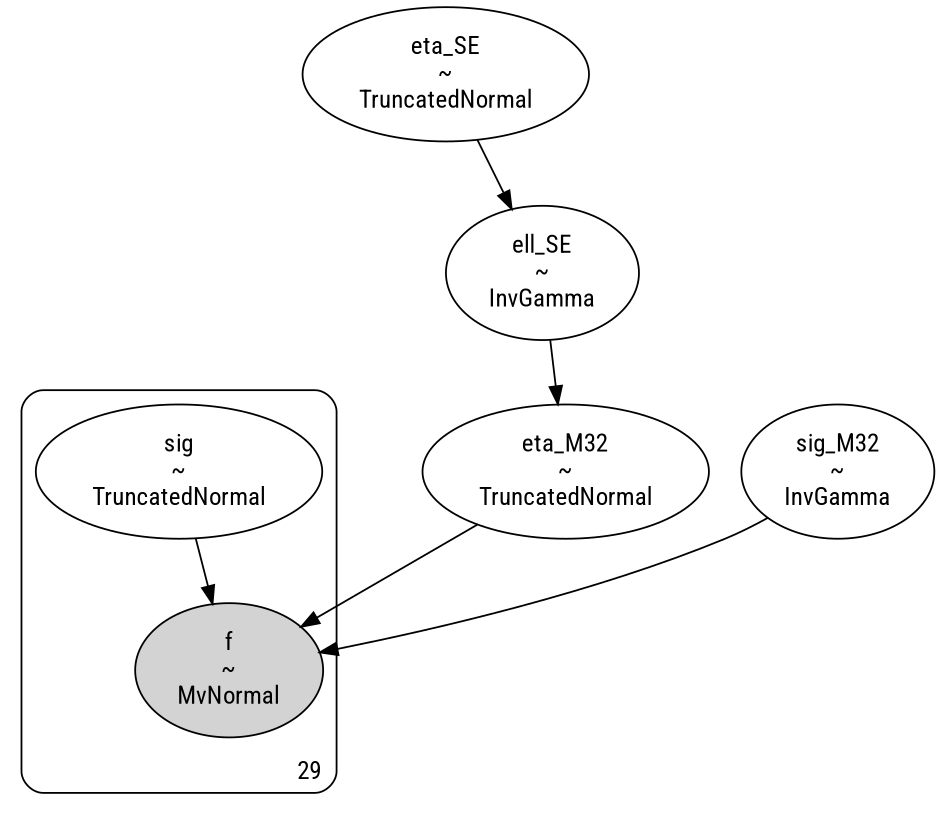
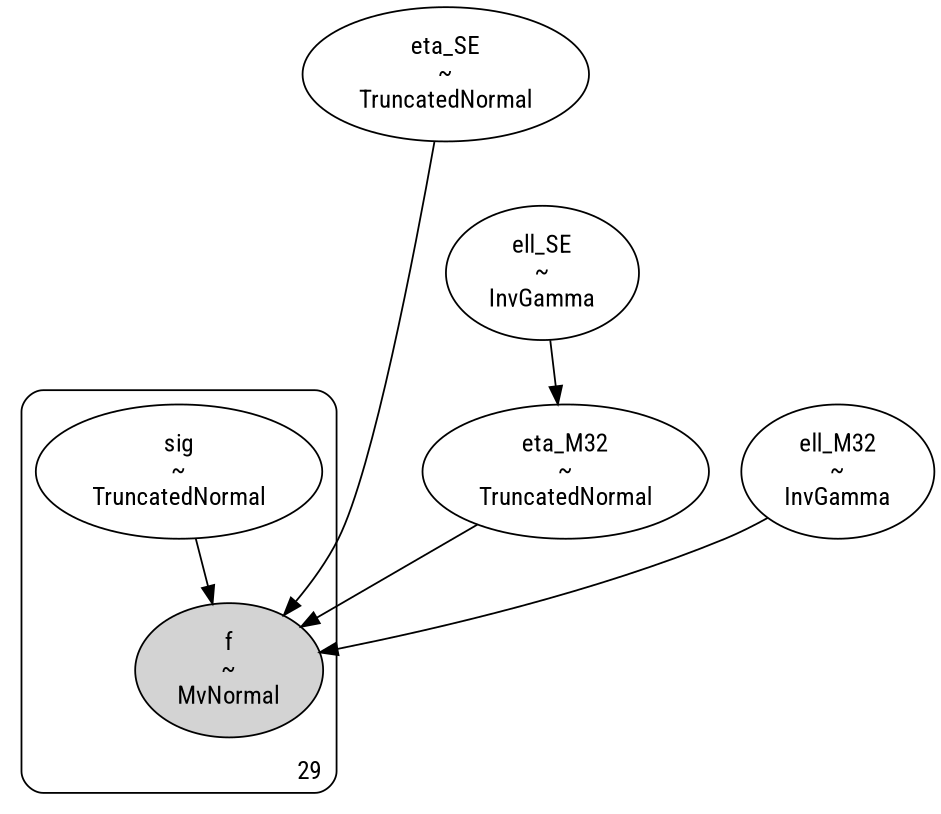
  digraph {
    fontname="Roboto Condensed"
    node [fontname="Roboto Condensed" shape=ellipse]
    edge [fontname="Roboto Condensed"]
    n1 [label="f\n~\nMvNormal" style=filled]
    n2 [label="sig\n~\nTruncatedNormal"]
    n3 [label="eta_M32\n~\nTruncatedNormal"]
-   n4 [label="sig_M32\n~\nInvGamma"]
+   n4 [label="ell_M32\n~\nInvGamma"]
    n5 [label="eta_SE\n~\nTruncatedNormal"]
    n6 [label="ell_SE\n~\nInvGamma"]
    subgraph cluster_1 {
      label=29
      labeljust=r
      labelloc=b
      style=rounded
      n1
      n2
    }
    n2 -> n1
    n3 -> n1
    n4 -> n1
-   n5 -> n6
+   n5 -> n1
    n6 -> n3
  }
